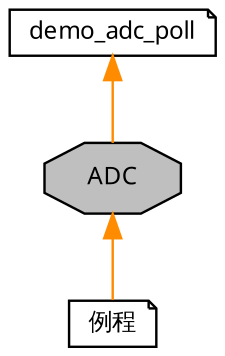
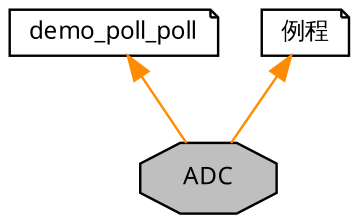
  digraph {
    rankdir=TB
    node [color=black fillcolor=white fontname="黑体" fontsize=10 shape=note style=filled]
    edge [color=darkorange dir=back fontname="黑体" fontsize=10 labelfontname="黑体" labelfontsize=10 shape=plaintext style=solid]
    n1 [fillcolor=grey75 fontcolor=black height=0.2 label=ADC shape=octagon width=0.4]
-   n2 [height=0.2 label=demo_adc_poll width=0.4]
+   n2 [height=0.2 label=demo_poll_poll width=0.4]
    n3 [height=0.2 label="例程" width=0.4]
    n2 -> n1
-   n1 -> n3
+   n3 -> n1
  }
